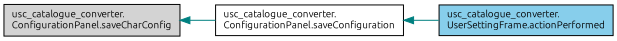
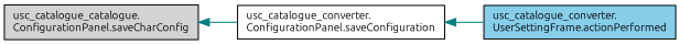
  digraph {
    rankdir=LR
    fontname=Ubuntu
    node [color=black fontname=Ubuntu fontsize=10 shape=record style=filled]
    edge [color=teal dir=back fontname=Ubuntu fontsize=10 labelfontname=Helvetica labelfontsize=10 style=solid]
-   n1 [fillcolor=lightgrey fontcolor=black height=0.2 label="usc_catalogue_converter.\lConfigurationPanel.saveCharConfig" width=0.4]
+   n1 [fillcolor=lightgrey fontcolor=black height=0.2 label="usc_catalogue_catalogue.\lConfigurationPanel.saveCharConfig" width=0.4]
    n2 [fillcolor=white height=0.2 label="usc_catalogue_converter.\lConfigurationPanel.saveConfiguration" width=0.4]
    n3 [fillcolor=skyblue height=0.2 label="usc_catalogue_converter.\lUserSettingFrame.actionPerformed" width=0.4]
    n1 -> n2
    n2 -> n3
  }
